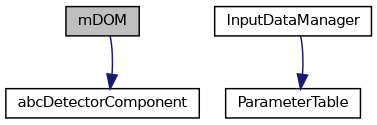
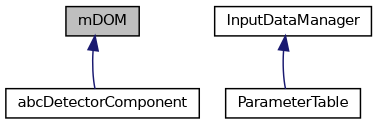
  digraph {
    node [color=black fillcolor=white fontname=Helvetica fontsize=10 shape=record style=filled]
    edge [color=midnightblue dir=back fontname=Helvetica fontsize=10 labelfontname=Helvetica labelfontsize=10 style=solid]
    n1 [fillcolor=grey75 fontcolor=black height=0.2 label=mDOM width=0.4]
    n2 [height=0.2 label=abcDetectorComponent width=0.4]
    n3 [height=0.2 label=InputDataManager width=0.4]
    n4 [height=0.2 label=ParameterTable width=0.4]
-   n2 -> n1
-   n4 -> n3
+   n1 -> n2
+   n3 -> n4
  }
